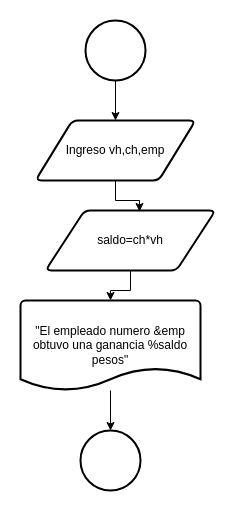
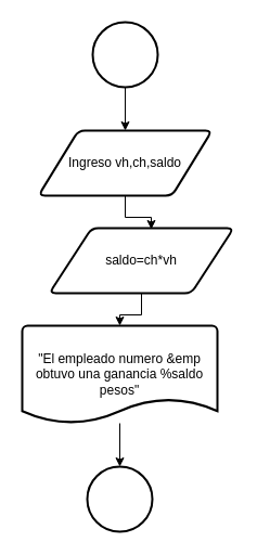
  <mxCell id="0" />
  <mxCell id="1" parent="0" />
  <mxCell id="2" style="edgeStyle=orthogonalEdgeStyle;rounded=0;orthogonalLoop=1;jettySize=auto;html=1;" edge="1" parent="1" source="3" target="4"><mxGeometry relative="1" as="geometry" /></mxCell>
  <mxCell id="3" value="" style="strokeWidth=2;html=1;shape=mxgraph.flowchart.start_2;whiteSpace=wrap;" vertex="1" parent="1"><mxGeometry x="85" y="20" width="60" height="60" as="geometry" /></mxCell>
- <mxCell id="4" value="Ingreso vh,ch,emp" style="shape=parallelogram;html=1;strokeWidth=2;perimeter=parallelogramPerimeter;whiteSpace=wrap;rounded=1;arcSize=12;size=0.23;" vertex="1" parent="1"><mxGeometry x="35" y="120" width="160" height="60" as="geometry" /></mxCell>
+ <mxCell id="4" value="Ingreso vh,ch,saldo" style="shape=parallelogram;html=1;strokeWidth=2;perimeter=parallelogramPerimeter;whiteSpace=wrap;rounded=1;arcSize=12;size=0.23;" vertex="1" parent="1"><mxGeometry x="35" y="120" width="160" height="60" as="geometry" /></mxCell>
  <mxCell id="5" value="saldo=ch*vh" style="shape=parallelogram;html=1;strokeWidth=2;perimeter=parallelogramPerimeter;whiteSpace=wrap;rounded=1;arcSize=12;size=0.23;" vertex="1" parent="1"><mxGeometry x="45" y="210" width="170" height="60" as="geometry" /></mxCell>
  <mxCell id="6" style="edgeStyle=orthogonalEdgeStyle;rounded=0;orthogonalLoop=1;jettySize=auto;html=1;" edge="1" parent="1" source="7" target="10"><mxGeometry relative="1" as="geometry" /></mxCell>
  <mxCell id="7" value="&quot;El empleado numero &amp;amp;emp obtuvo una ganancia %saldo pesos&quot;" style="strokeWidth=2;html=1;shape=mxgraph.flowchart.document2;whiteSpace=wrap;size=0.25;" vertex="1" parent="1"><mxGeometry x="20" y="300" width="180" height="90" as="geometry" /></mxCell>
  <mxCell id="8" style="edgeStyle=orthogonalEdgeStyle;rounded=0;orthogonalLoop=1;jettySize=auto;html=1;entryX=0.553;entryY=0.017;entryDx=0;entryDy=0;entryPerimeter=0;" edge="1" parent="1" source="4" target="5"><mxGeometry relative="1" as="geometry" /></mxCell>
  <mxCell id="9" style="edgeStyle=orthogonalEdgeStyle;rounded=0;orthogonalLoop=1;jettySize=auto;html=1;entryX=0.5;entryY=0;entryDx=0;entryDy=0;entryPerimeter=0;" edge="1" parent="1" source="5" target="7"><mxGeometry relative="1" as="geometry" /></mxCell>
  <mxCell id="10" value="" style="strokeWidth=2;html=1;shape=mxgraph.flowchart.start_2;whiteSpace=wrap;" vertex="1" parent="1"><mxGeometry x="80" y="430" width="60" height="60" as="geometry" /></mxCell>
